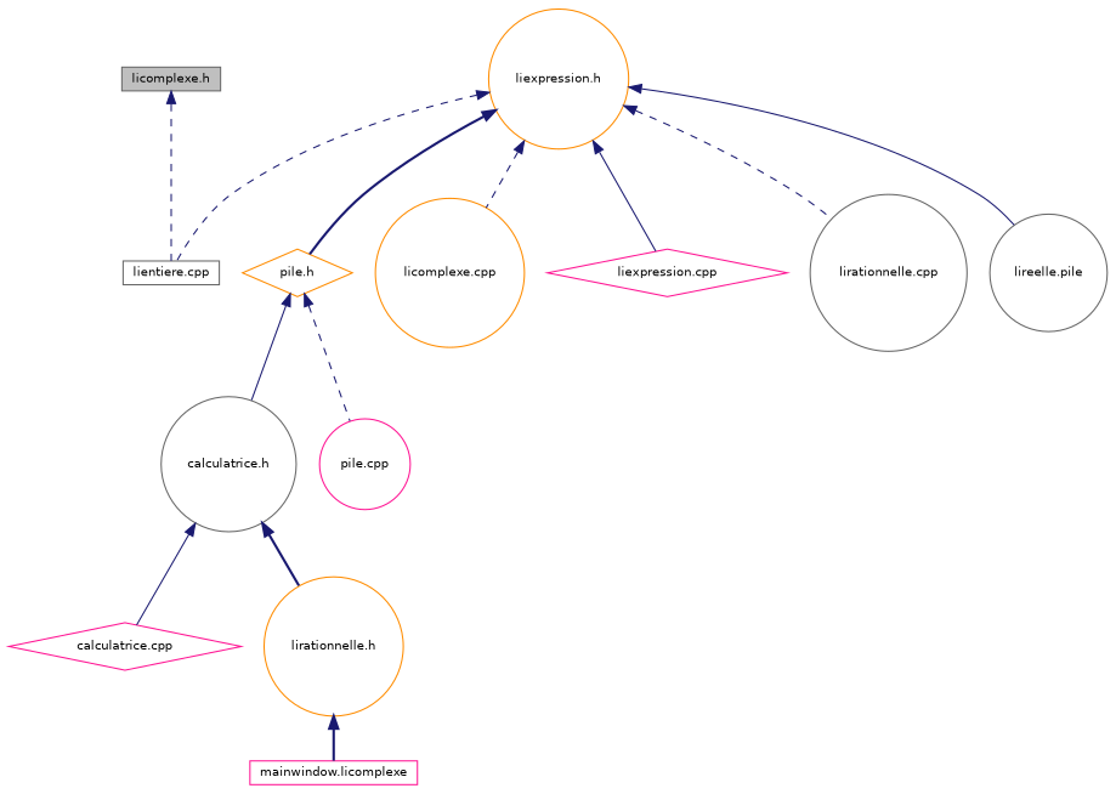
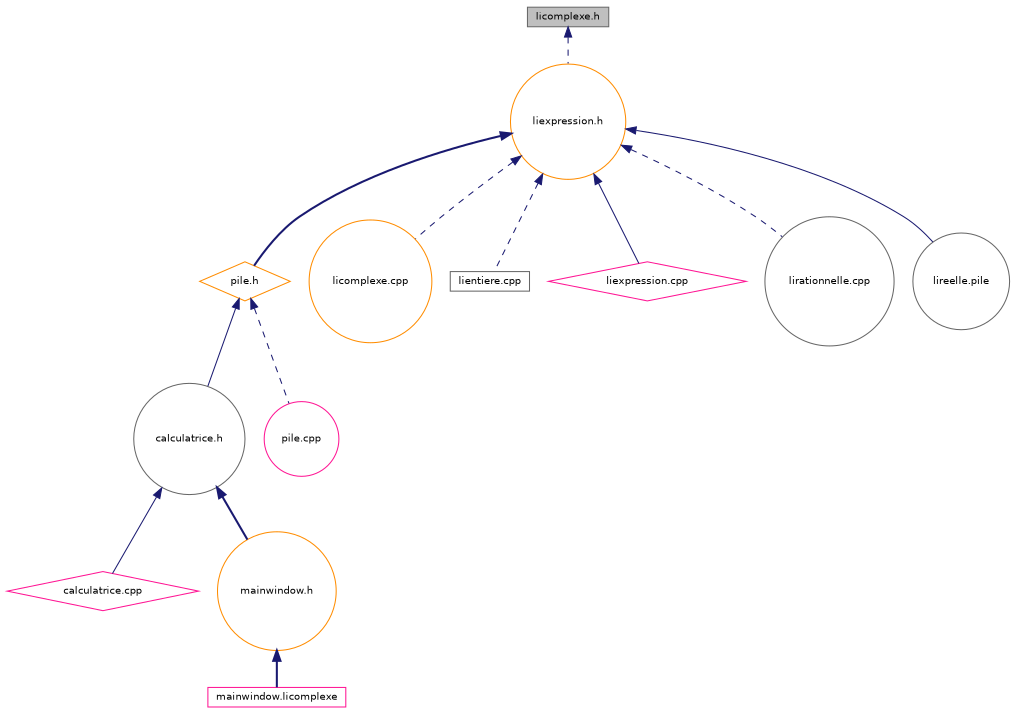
  digraph {
    node [color=gray40 fillcolor=white fontname=Helvetica fontsize=10 shape=circle style=filled]
    edge [color=midnightblue dir=back fontname=Helvetica fontsize=10 labelfontname=Helvetica labelfontsize=10 style=dashed]
    n1 [fillcolor=grey75 fontcolor=black height=0.2 label="licomplexe.h" shape=box width=0.4]
    n2 [color=darkorange height=0.2 label="liexpression.h" width=0.4]
    n3 [color=darkorange height=0.2 label="pile.h" shape=diamond width=0.4]
    n4 [color=darkorange height=0.2 label="licomplexe.cpp" width=0.4]
    n5 [height=0.2 label="lientiere.cpp" shape=box width=0.4]
    n6 [color=deeppink height=0.2 label="liexpression.cpp" shape=diamond width=0.4]
    n7 [height=0.2 label="lirationnelle.cpp" width=0.4]
    n8 [height=0.2 label="lireelle.pile" width=0.4]
    n9 [height=0.2 label="calculatrice.h" width=0.4]
    n10 [color=deeppink height=0.2 label="pile.cpp" width=0.4]
    n11 [color=deeppink height=0.2 label="calculatrice.cpp" shape=diamond width=0.4]
-   n12 [color=darkorange height=0.2 label="lirationnelle.h" width=0.4]
+   n12 [color=darkorange height=0.2 label="mainwindow.h" width=0.4]
    n13 [color=deeppink height=0.2 label="mainwindow.licomplexe" shape=box width=0.4]
-   n1 -> n5
+   n1 -> n2
    n2 -> n3 [style=bold]
    n2 -> n4
    n2 -> n5
    n2 -> n6 [style=solid]
    n2 -> n7
    n2 -> n8 [style=solid]
    n3 -> n9 [style=solid]
    n3 -> n10
    n9 -> n11 [style=solid]
    n9 -> n12 [style=bold]
    n12 -> n13 [style=bold]
  }
